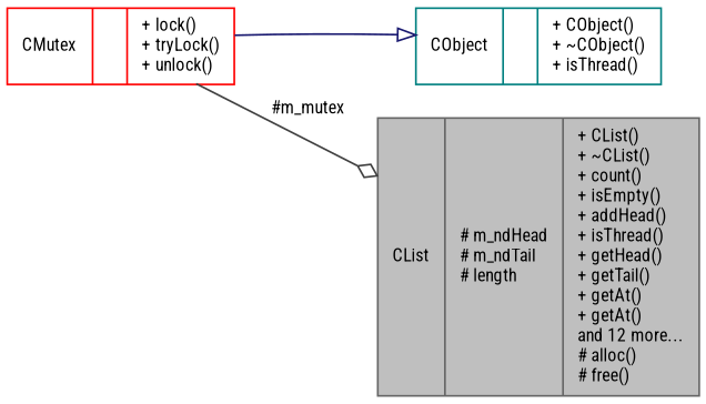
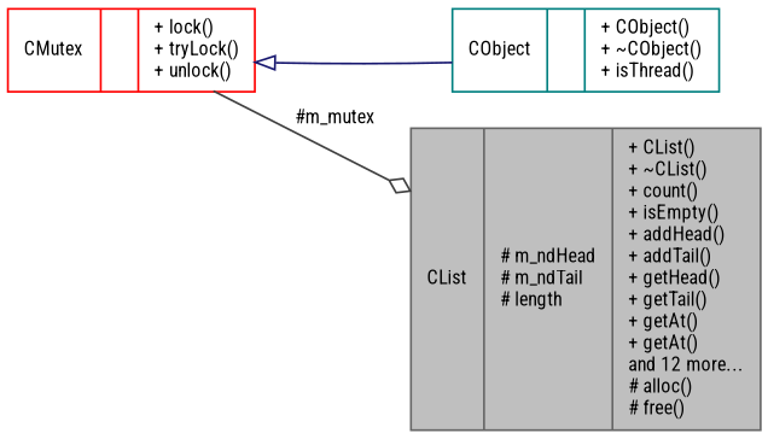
  digraph {
    fontname="Roboto Condensed"
    rankdir=LR
    node [fillcolor=white fontname="Roboto Condensed" fontsize=10 shape=record style=filled]
    edge [fontname="Roboto Condensed" fontsize=10 labelfontname=Helvetica labelfontsize=10 style=solid]
-   n1 [color=gray40 fillcolor=grey75 fontcolor=black height=0.2 label="{CList\n|# m_ndHead\l# m_ndTail\l# length\l|+ CList()\l+ ~CList()\l+ count()\l+ isEmpty()\l+ addHead()\l+ isThread()\l+ getHead()\l+ getTail()\l+ getAt()\l+ getAt()\land 12 more...\l# alloc()\l# free()\l}" width=0.4]
+   n1 [color=gray40 fillcolor=grey75 fontcolor=black height=0.2 label="{CList\n|# m_ndHead\l# m_ndTail\l# length\l|+ CList()\l+ ~CList()\l+ count()\l+ isEmpty()\l+ addHead()\l+ addTail()\l+ getHead()\l+ getTail()\l+ getAt()\l+ getAt()\land 12 more...\l# alloc()\l# free()\l}" width=0.4]
    n2 [color=teal height=0.2 label="{CObject\n||+ CObject()\l+ ~CObject()\l+ isThread()\l}" width=0.4]
    n3 [color=red height=0.2 label="{CMutex\n||+ lock()\l+ tryLock()\l+ unlock()\l}" width=0.4]
-   n2 -> n3 [arrowtail=onormal color=midnightblue dir=back]
+   n3 -> n2 [arrowtail=onormal color=midnightblue dir=back]
    n3 -> n1 [arrowhead=odiamond color=grey25 label=" #m_mutex"]
  }
